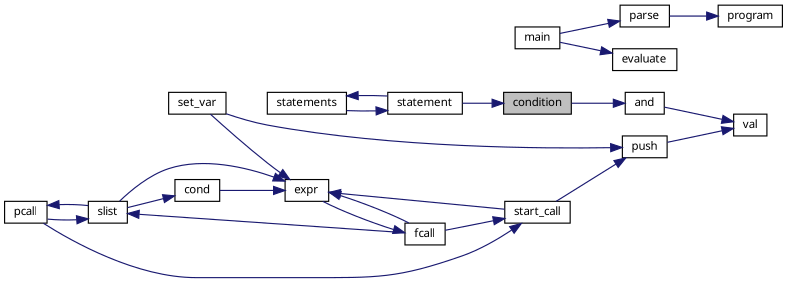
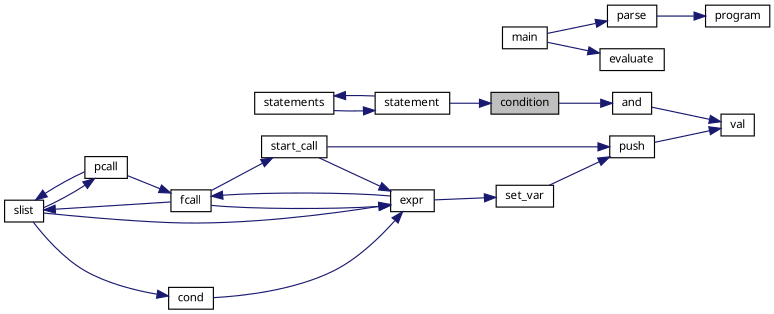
  digraph {
    rankdir=RL
    node [color=black fillcolor=white fontname="LiberationSans-Regular.ttf" fontsize=10 shape=record style=filled]
    edge [color=midnightblue dir=back fontname="LiberationSans-Regular.ttf" fontsize=10 labelfontname="LiberationSans-Regular.ttf" labelfontsize=10 style=solid]
    n1 [fillcolor=grey75 fontcolor=black height=0.2 label=condition width=0.4]
    n2 [height=0.2 label=statement width=0.4]
    n3 [height=0.2 label=statements width=0.4]
    n4 [height=0.2 label=val width=0.4]
    n5 [height=0.2 label=and width=0.4]
    n6 [height=0.2 label=push width=0.4]
    n7 [height=0.2 label=program width=0.4]
    n8 [height=0.2 label=parse width=0.4]
    n9 [height=0.2 label=main width=0.4]
    n10 [height=0.2 label=set_var width=0.4]
    n11 [height=0.2 label=start_call width=0.4]
    n12 [height=0.2 label=fcall width=0.4]
    n13 [height=0.2 label=pcall width=0.4]
    n14 [height=0.2 label=slist width=0.4]
    n15 [height=0.2 label=evaluate width=0.4]
    n16 [height=0.2 label=expr width=0.4]
    n17 [height=0.2 label=cond width=0.4]
    n1 -> n2
    n2 -> n3
    n3 -> n2
    n4 -> n5
    n4 -> n6
    n5 -> n1
    n6 -> n10
    n6 -> n11
    n7 -> n8
    n8 -> n9
    n11 -> n12
-   n11 -> n13
+   n12 -> n13
    n12 -> n16
    n13 -> n14
    n14 -> n12
    n14 -> n13
    n15 -> n9
-   n16 -> n10
+   n10 -> n16
    n16 -> n11
    n16 -> n12
    n16 -> n14
    n16 -> n17
    n17 -> n14
  }
